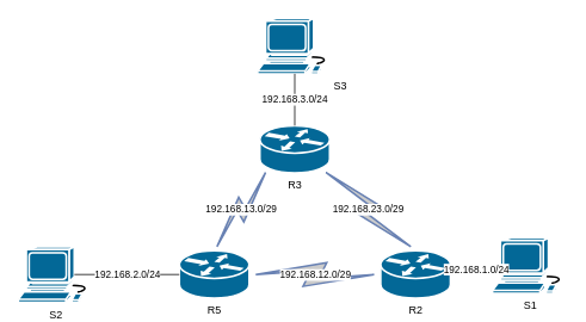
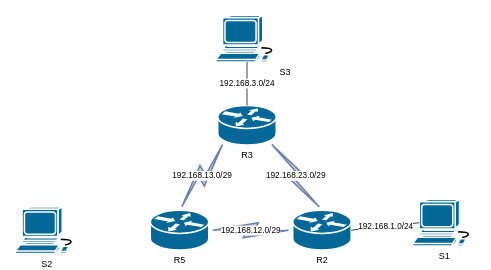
  <mxCell id="0" />
  <mxCell id="1" parent="0" />
  <mxCell id="2" value="R5" style="shape=mxgraph.cisco.routers.router;html=1;pointerEvents=1;dashed=0;fillColor=#036897;strokeColor=#ffffff;strokeWidth=2;verticalLabelPosition=bottom;verticalAlign=top;align=center;outlineConnect=0;" parent="1" vertex="1"><mxGeometry x="200" y="280" width="78" height="53" as="geometry" /></mxCell>
- <mxCell id="3" value="R2" style="shape=mxgraph.cisco.routers.router;html=1;pointerEvents=1;dashed=0;fillColor=#036897;strokeColor=#ffffff;strokeWidth=2;verticalLabelPosition=bottom;verticalAlign=top;align=center;outlineConnect=0;" parent="1" vertex="1"><mxGeometry x="425" y="280" width="78" height="53" as="geometry" /></mxCell>
+ <mxCell id="3" value="R2" style="shape=mxgraph.cisco.routers.router;html=1;pointerEvents=1;dashed=0;fillColor=#036897;strokeColor=#ffffff;strokeWidth=2;verticalLabelPosition=bottom;verticalAlign=top;align=center;outlineConnect=0;" parent="1" vertex="1"><mxGeometry x="390" y="280" width="78" height="53" as="geometry" /></mxCell>
  <mxCell id="4" value="R3" style="shape=mxgraph.cisco.routers.router;html=1;pointerEvents=1;dashed=0;fillColor=#036897;strokeColor=#ffffff;strokeWidth=2;verticalLabelPosition=bottom;verticalAlign=top;align=center;outlineConnect=0;" parent="1" vertex="1"><mxGeometry x="290" y="140" width="78" height="53" as="geometry" /></mxCell>
  <mxCell id="5" value="S3" style="shape=mxgraph.cisco.computers_and_peripherals.workstation;html=1;pointerEvents=1;dashed=0;fillColor=#036897;strokeColor=#ffffff;strokeWidth=2;verticalLabelPosition=bottom;verticalAlign=top;align=left;outlineConnect=0;labelPosition=right;" parent="1" vertex="1"><mxGeometry x="287.5" y="20" width="83" height="62" as="geometry" /></mxCell>
  <mxCell id="6" value="S2" style="shape=mxgraph.cisco.computers_and_peripherals.workstation;html=1;pointerEvents=1;dashed=0;fillColor=#036897;strokeColor=#ffffff;strokeWidth=2;verticalLabelPosition=bottom;verticalAlign=top;align=center;outlineConnect=0;" parent="1" vertex="1"><mxGeometry x="20" y="275.5" width="83" height="62" as="geometry" /></mxCell>
  <mxCell id="7" value="S1" style="shape=mxgraph.cisco.computers_and_peripherals.workstation;html=1;pointerEvents=1;dashed=0;fillColor=#036897;strokeColor=#ffffff;strokeWidth=2;verticalLabelPosition=bottom;verticalAlign=top;align=center;outlineConnect=0;" parent="1" vertex="1"><mxGeometry x="550" y="265.5" width="83" height="62" as="geometry" /></mxCell>
- <mxCell id="8" value="192.168.2.0/24" style="endArrow=none;html=1;entryX=0;entryY=0.5;entryDx=0;entryDy=0;entryPerimeter=0;exitX=0.755;exitY=0.5;exitDx=0;exitDy=0;exitPerimeter=0;" parent="1" source="6" target="2" edge="1"><mxGeometry width="50" height="50" relative="1" as="geometry"><mxPoint x="20" y="410" as="sourcePoint" /><mxPoint x="70" y="360" as="targetPoint" /></mxGeometry></mxCell>
  <mxCell id="9" value="192.168.3.0/24" style="endArrow=none;html=1;entryX=0.5;entryY=1;entryDx=0;entryDy=0;entryPerimeter=0;exitX=0.5;exitY=0;exitDx=0;exitDy=0;exitPerimeter=0;" parent="1" source="4" target="5" edge="1"><mxGeometry width="50" height="50" relative="1" as="geometry"><mxPoint x="260" y="210" as="sourcePoint" /><mxPoint x="320" y="90" as="targetPoint" /></mxGeometry></mxCell>
  <mxCell id="10" value="192.168.1.0/24" style="endArrow=none;html=1;entryX=0.11;entryY=0.5;entryDx=0;entryDy=0;entryPerimeter=0;exitX=1;exitY=0.5;exitDx=0;exitDy=0;exitPerimeter=0;" parent="1" source="3" target="7" edge="1"><mxGeometry width="50" height="50" relative="1" as="geometry"><mxPoint x="400" y="400" as="sourcePoint" /><mxPoint x="550" y="300" as="targetPoint" /></mxGeometry></mxCell>
  <mxCell id="11" value="192.168.13.0/29" style="html=1;outlineConnect=0;fillColor=#CCCCCC;strokeColor=#6881B3;gradientColor=none;gradientDirection=north;strokeWidth=2;shape=mxgraph.networks.comm_link_edge;html=1;entryX=0.12;entryY=0.9;entryDx=0;entryDy=0;entryPerimeter=0;exitX=0.5;exitY=0;exitDx=0;exitDy=0;exitPerimeter=0;" parent="1" source="2" target="4" edge="1"><mxGeometry width="100" height="100" relative="1" as="geometry"><mxPoint x="160" y="280" as="sourcePoint" /><mxPoint x="260" y="180" as="targetPoint" /></mxGeometry></mxCell>
  <mxCell id="12" value="192.168.23.0/29" style="html=1;outlineConnect=0;fillColor=#CCCCCC;strokeColor=#6881B3;gradientColor=none;gradientDirection=north;strokeWidth=2;shape=mxgraph.networks.comm_link_edge;html=1;entryX=0.88;entryY=0.9;entryDx=0;entryDy=0;entryPerimeter=0;exitX=0.5;exitY=0;exitDx=0;exitDy=0;exitPerimeter=0;" parent="1" source="3" target="4" edge="1"><mxGeometry width="100" height="100" relative="1" as="geometry"><mxPoint x="310.14" y="337.5" as="sourcePoint" /><mxPoint x="370.5" y="245.2" as="targetPoint" /></mxGeometry></mxCell>
  <mxCell id="13" value="192.168.12.0/29" style="html=1;outlineConnect=0;fillColor=#CCCCCC;strokeColor=#6881B3;gradientColor=none;gradientDirection=north;strokeWidth=2;shape=mxgraph.networks.comm_link_edge;html=1;entryX=0;entryY=0.5;entryDx=0;entryDy=0;entryPerimeter=0;exitX=1;exitY=0.5;exitDx=0;exitDy=0;exitPerimeter=0;" parent="1" source="2" target="3" edge="1"><mxGeometry width="100" height="100" relative="1" as="geometry"><mxPoint x="269" y="310" as="sourcePoint" /><mxPoint x="329.36" y="217.7" as="targetPoint" /></mxGeometry></mxCell>
